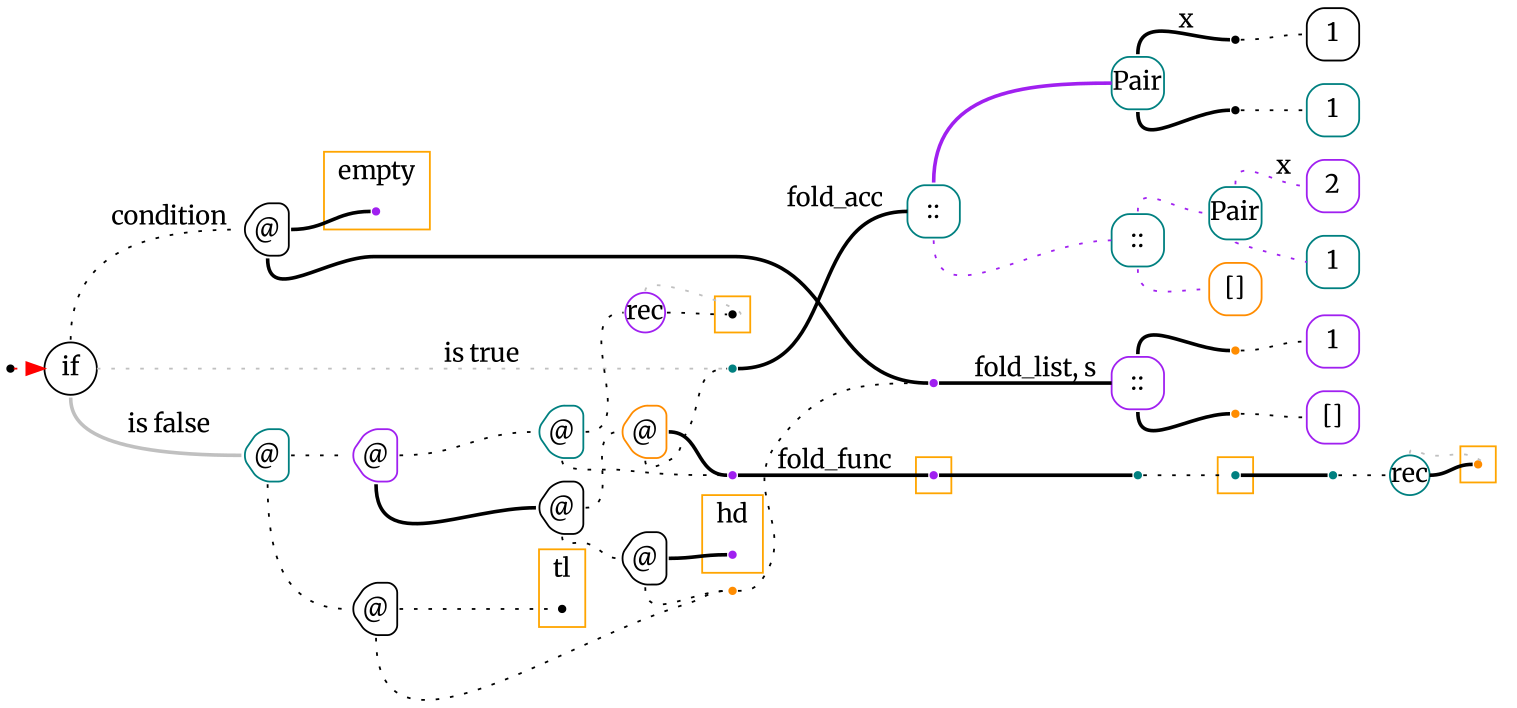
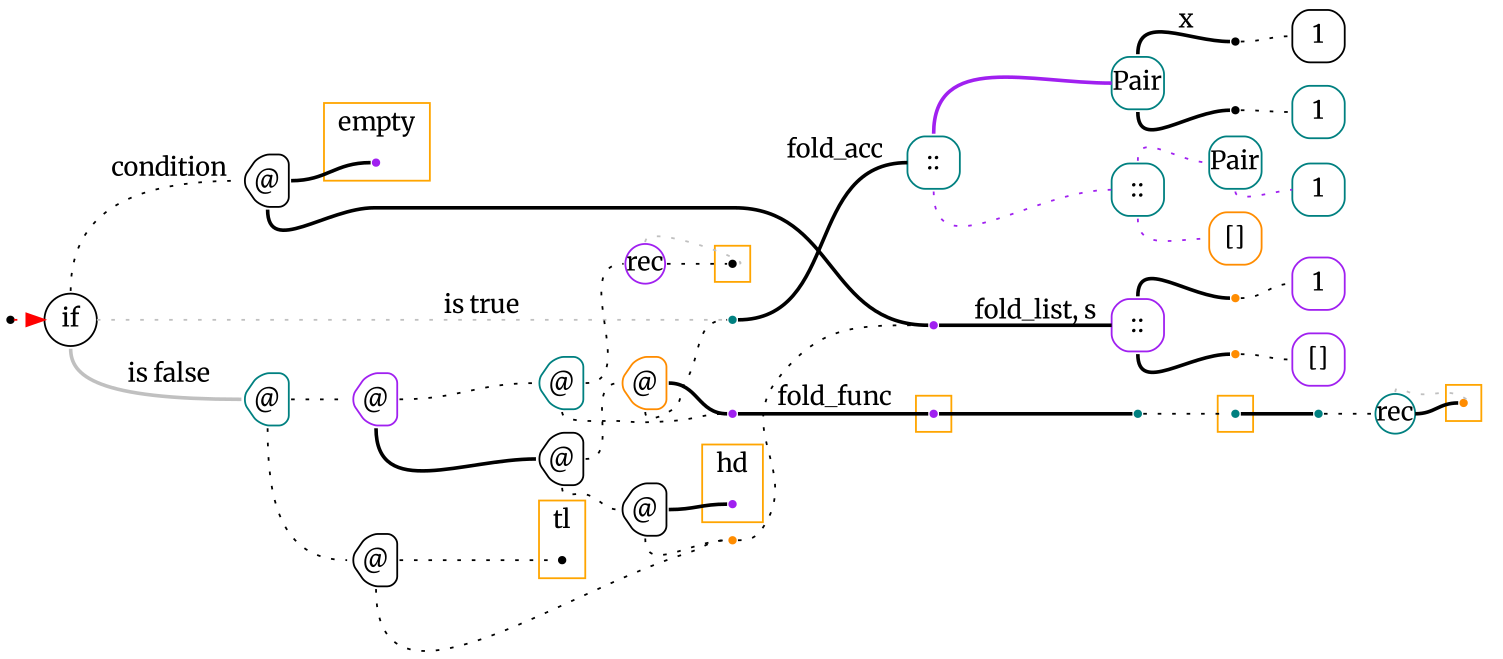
  digraph {
    labeldistance=0
    nodesep=.175
    rankdir=LR
    ranksep=.175
    fontname=Merriweather
    node [color=teal fixedsize=true orientation=90 shape=point fontname=Merriweather style=rounded]
    edge [arrowhead=none arrowtail=none headport=w tailport=e style=dotted fontname=Merriweather]
    ndcluster_nd174 [color=purple style=""]
    ndcluster_nd383 [style=""]
    ndcluster_nd950 [color=darkorange style=""]
    ndcluster_nd1186 [color=black style=""]
    ndcluster_nd714 [color=purple style=""]
    ndcluster_nd730 [color=purple style=""]
    ndcluster_nd739 [color=black style=""]
    nd1 [color=black orientation="" style=""]
    n9 [color=black height=.4 label=if shape=circle width=.4 orientation=""]
    n10 [color=black height=.4 label=1 shape=square width=.4]
-   n11 [color=purple height=.4 label=2 shape=square width=.4]
    n12 [color=purple height=.4 label=1 shape=square width=.4]
    n13 [color=purple height=.4 label="[]" shape=square width=.4]
    n14 [label=" "]
    n15 [height=.4 label=1 shape=square width=.4]
    n16 [height=.4 label=Pair shape=square width=.4]
    n17 [label=" " color=black]
    n18 [label=" " color=black]
    n19 [color=purple height=.4 label="::" shape=square width=.4]
    n20 [label=" " color=darkorange]
    n21 [label=" " color=darkorange]
    n22 [label=" "]
    n23 [height=.3 label=rec shape=circle width=.3 orientation=""]
    n24 [height=.4 label=1 shape=square width=.4]
    n25 [color=darkorange height=.4 label="[]" shape=square width=.4]
    n26 [height=.4 label=Pair shape=square width=.4]
    n27 [height=.4 label="::" shape=square width=.4]
    n28 [height=.4 label="::" shape=square width=.4]
    n29 [color=purple height=.3 label=rec shape=circle width=.3 orientation=""]
    n30 [color=black height=.4 label="@" shape=house width=.4]
    n31 [height=.4 label="@" shape=house width=.4]
    n32 [label=" "]
    n33 [label=" " color=purple]
    n34 [color=purple height=.4 label="@" shape=house width=.4]
    n35 [color=black height=.4 label="@" shape=house width=.4]
    n36 [height=.4 label="@" shape=house width=.4]
    n37 [color=black height=.4 label="@" shape=house width=.4]
    n38 [label=" " color=purple]
    n39 [color=darkorange height=.4 label="@" shape=house width=.4]
    n40 [color=black height=.4 label="@" shape=house width=.4]
    n41 [label=" " color=darkorange]
    subgraph cluster_1 {
      color=orange
      style=fill
      ndcluster_nd174
    }
    subgraph cluster_2 {
      color=orange
      style=fill
      ndcluster_nd383
    }
    subgraph cluster_3 {
      color=orange
      label=hd
      style=fill
      ndcluster_nd730
    }
    subgraph cluster_4 {
      color=orange
      style=fill
      ndcluster_nd950
    }
    subgraph cluster_5 {
      color=orange
      style=fill
      ndcluster_nd1186
    }
    subgraph cluster_6 {
      color=orange
      label=empty
      style=fill
      ndcluster_nd714
    }
    subgraph cluster_7 {
      color=orange
      label=tl
      style=fill
      ndcluster_nd739
    }
    ndcluster_nd174 -> n14 [style=bold]
    ndcluster_nd383 -> n22 [style=bold]
    nd1 -> n9 [arrowhead=normal color=red]
    n9 -> n30 [label=condition tailport=n]
    n9 -> n31 [color=grey label="is false" tailport=s style=bold]
    n9 -> n32 [color=grey label="is true"]
    n14 -> ndcluster_nd383
    n16 -> n17 [label=x tailport=n style=bold]
    n16 -> n18 [tailport=s style=bold]
    n17 -> n10
    n18 -> n15
    n19 -> n20 [tailport=n style=bold]
    n19 -> n21 [tailport=s style=bold]
    n20 -> n12
    n21 -> n13
    n22 -> n23 [color=black]
    n23 -> ndcluster_nd950 [color=grey dir=back headport=e tailport=n]
    n23 -> ndcluster_nd950 [style=bold]
-   n26 -> n11 [color=purple label=x tailport=n]
    n26 -> n24 [color=purple tailport=s]
    n27 -> n25 [color=purple tailport=s]
    n27 -> n26 [color=purple tailport=n]
    n28 -> n16 [color=purple tailport=n style=bold]
    n28 -> n27 [color=purple tailport=s]
    n29 -> ndcluster_nd1186 [color=grey dir=back headport=e tailport=n]
    n29 -> ndcluster_nd1186
    n30 -> ndcluster_nd714 [style=bold]
    n30 -> n33 [tailport=s style=bold]
    n31 -> n34
    n31 -> n35 [tailport=s]
    n32 -> n28 [label=fold_acc style=bold]
    n33 -> n19 [label="fold_list, s" style=bold]
    n34 -> n36
    n34 -> n37 [tailport=s style=bold]
    n35 -> ndcluster_nd739
    n35 -> n41 [tailport=s]
    n36 -> n29 [color=black]
    n36 -> n38 [tailport=s]
    n37 -> n39
    n37 -> n40 [tailport=s]
    n38 -> ndcluster_nd174 [label=fold_func style=bold]
    n39 -> n32 [tailport=s]
    n39 -> n38 [style=bold]
    n40 -> ndcluster_nd730 [style=bold]
    n40 -> n41 [tailport=s]
    n41 -> n33
  }
